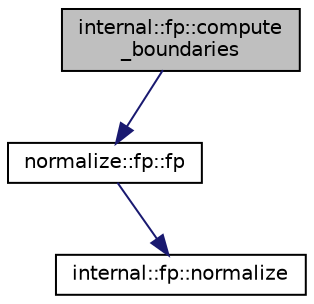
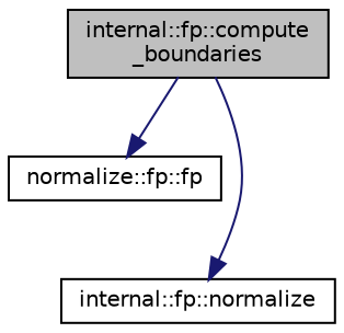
  digraph {
    rankdir=TB
    node [color=black fillcolor=white fontname=Helvetica fontsize=10 shape=record style=filled]
    edge [color=midnightblue fontname=Helvetica fontsize=10 labelfontname=Helvetica labelfontsize=10 style=solid]
    n1 [fillcolor=grey75 fontcolor=black height=0.2 label="internal::fp::compute\l_boundaries" width=0.4]
    n2 [height=0.2 label="normalize::fp::fp" width=0.4]
    n3 [height=0.2 label="internal::fp::normalize" width=0.4]
    n1 -> n2
-   n2 -> n3
+   n1 -> n3
  }
